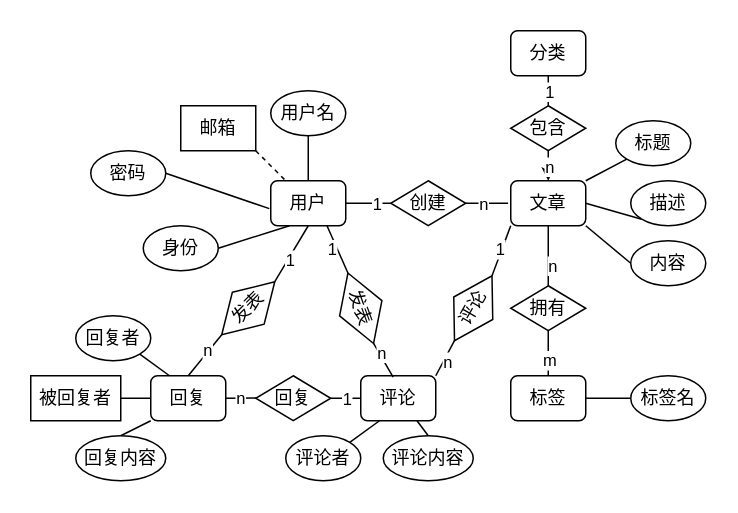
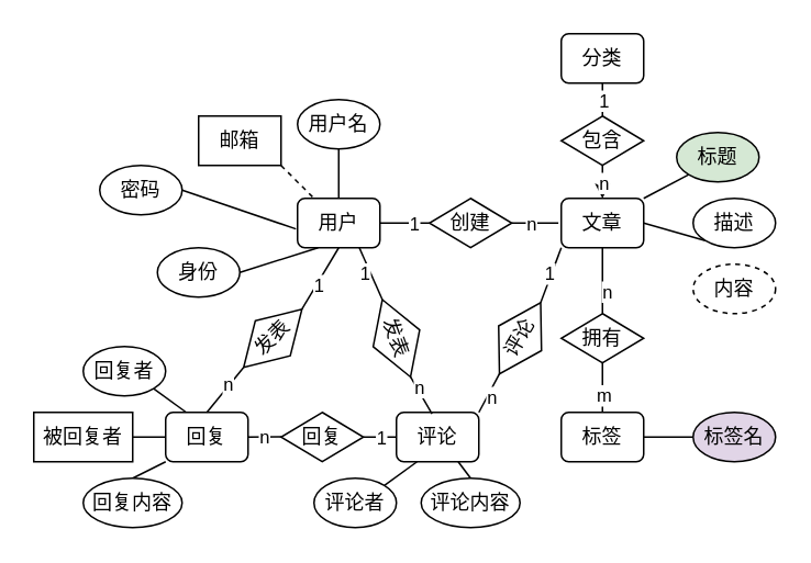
  <mxCell id="0" />
  <mxCell id="1" parent="0" />
  <mxCell id="2" style="edgeStyle=none;html=1;exitX=1;exitY=0.5;exitDx=0;exitDy=0;entryX=0;entryY=0.5;entryDx=0;entryDy=0;endArrow=none;endFill=0;" parent="1" source="8" target="50" edge="1"><mxGeometry relative="1" as="geometry" /></mxCell>
  <mxCell id="3" value="1" style="edgeLabel;html=1;align=center;verticalAlign=middle;resizable=0;points=[];" parent="2" vertex="1" connectable="0"><mxGeometry x="0.516" relative="1" as="geometry"><mxPoint x="-3" as="offset" /></mxGeometry></mxCell>
  <mxCell id="4" style="edgeStyle=none;html=1;exitX=0.75;exitY=1;exitDx=0;exitDy=0;entryX=0;entryY=0.5;entryDx=0;entryDy=0;endArrow=none;endFill=0;" parent="1" source="8" target="53" edge="1"><mxGeometry relative="1" as="geometry" /></mxCell>
  <mxCell id="5" value="1" style="edgeLabel;html=1;align=center;verticalAlign=middle;resizable=0;points=[];" parent="4" vertex="1" connectable="0"><mxGeometry x="0.287" relative="1" as="geometry"><mxPoint x="-6" y="-5" as="offset" /></mxGeometry></mxCell>
  <mxCell id="6" style="edgeStyle=none;html=1;exitX=0.5;exitY=1;exitDx=0;exitDy=0;entryX=1;entryY=0.5;entryDx=0;entryDy=0;endArrow=none;endFill=0;" parent="1" source="8" target="59" edge="1"><mxGeometry relative="1" as="geometry" /></mxCell>
  <mxCell id="7" value="1" style="edgeLabel;html=1;align=center;verticalAlign=middle;resizable=0;points=[];" parent="6" vertex="1" connectable="0"><mxGeometry x="0.178" y="1" relative="1" as="geometry"><mxPoint as="offset" /></mxGeometry></mxCell>
  <mxCell id="8" value="用户" style="rounded=1;whiteSpace=wrap;html=1;" parent="1" vertex="1"><mxGeometry x="180" y="120" width="50" height="30" as="geometry" /></mxCell>
  <mxCell id="9" style="edgeStyle=none;html=1;exitX=0.5;exitY=1;exitDx=0;exitDy=0;endArrow=none;endFill=0;entryX=0.5;entryY=0;entryDx=0;entryDy=0;" parent="1" source="10" target="8" edge="1"><mxGeometry relative="1" as="geometry" /></mxCell>
  <mxCell id="10" value="用户名" style="ellipse;whiteSpace=wrap;html=1;" parent="1" vertex="1"><mxGeometry x="180" y="60" width="50" height="30" as="geometry" /></mxCell>
  <mxCell id="11" style="edgeStyle=none;html=1;exitX=1;exitY=1;exitDx=0;exitDy=0;endArrow=none;endFill=0;dashed=1;" parent="1" source="12" target="8" edge="1"><mxGeometry relative="1" as="geometry" /></mxCell>
  <mxCell id="12" value="邮箱" style="whiteSpace=wrap;html=1;rounded=0;" parent="1" vertex="1"><mxGeometry x="120" y="70" width="50" height="30" as="geometry" /></mxCell>
  <mxCell id="13" style="edgeStyle=none;html=1;exitX=1;exitY=0.5;exitDx=0;exitDy=0;entryX=-0.019;entryY=0.62;entryDx=0;entryDy=0;entryPerimeter=0;endArrow=none;endFill=0;" parent="1" source="14" target="8" edge="1"><mxGeometry relative="1" as="geometry" /></mxCell>
  <mxCell id="14" value="密码" style="ellipse;whiteSpace=wrap;html=1;" parent="1" vertex="1"><mxGeometry x="60" y="100" width="50" height="30" as="geometry" /></mxCell>
  <mxCell id="15" style="edgeStyle=none;html=1;exitX=1;exitY=0.5;exitDx=0;exitDy=0;entryX=0.25;entryY=1;entryDx=0;entryDy=0;endArrow=none;endFill=0;" parent="1" source="16" target="8" edge="1"><mxGeometry relative="1" as="geometry" /></mxCell>
  <mxCell id="16" value="身份" style="ellipse;whiteSpace=wrap;html=1;" parent="1" vertex="1"><mxGeometry x="95" y="150" width="50" height="30" as="geometry" /></mxCell>
  <mxCell id="17" style="edgeStyle=none;html=1;exitX=0.5;exitY=1;exitDx=0;exitDy=0;entryX=0.5;entryY=0;entryDx=0;entryDy=0;endArrow=none;endFill=0;" parent="1" source="19" target="68" edge="1"><mxGeometry relative="1" as="geometry" /></mxCell>
  <mxCell id="18" value="n" style="edgeLabel;html=1;align=center;verticalAlign=middle;resizable=0;points=[];" parent="17" vertex="1" connectable="0"><mxGeometry x="0.281" y="2" relative="1" as="geometry"><mxPoint as="offset" /></mxGeometry></mxCell>
  <mxCell id="19" value="文章" style="rounded=1;whiteSpace=wrap;html=1;" parent="1" vertex="1"><mxGeometry x="340" y="120" width="50" height="30" as="geometry" /></mxCell>
  <mxCell id="20" style="edgeStyle=none;html=1;exitX=0;exitY=1;exitDx=0;exitDy=0;entryX=1;entryY=0;entryDx=0;entryDy=0;endArrow=none;endFill=0;" parent="1" source="21" target="19" edge="1"><mxGeometry relative="1" as="geometry" /></mxCell>
- <mxCell id="21" value="标题" style="ellipse;whiteSpace=wrap;html=1;" parent="1" vertex="1"><mxGeometry x="410" y="80" width="50" height="30" as="geometry" /></mxCell>
+ <mxCell id="21" value="标题" style="ellipse;whiteSpace=wrap;html=1;fillColor=#d5e8d4;" parent="1" vertex="1"><mxGeometry x="410" y="80" width="50" height="30" as="geometry" /></mxCell>
  <mxCell id="22" style="edgeStyle=none;html=1;exitX=0;exitY=1;exitDx=0;exitDy=0;entryX=1;entryY=0.5;entryDx=0;entryDy=0;endArrow=none;endFill=0;" parent="1" source="23" target="19" edge="1"><mxGeometry relative="1" as="geometry" /></mxCell>
  <mxCell id="23" value="描述" style="ellipse;whiteSpace=wrap;html=1;" parent="1" vertex="1"><mxGeometry x="420" y="120" width="50" height="30" as="geometry" /></mxCell>
- <mxCell id="24" style="edgeStyle=none;html=1;exitX=0;exitY=0.5;exitDx=0;exitDy=0;entryX=1;entryY=1;entryDx=0;entryDy=0;endArrow=none;endFill=0;" parent="1" source="25" target="19" edge="1"><mxGeometry relative="1" as="geometry" /></mxCell>
- <mxCell id="25" value="内容" style="ellipse;whiteSpace=wrap;html=1;" parent="1" vertex="1"><mxGeometry x="420" y="160" width="50" height="30" as="geometry" /></mxCell>
+ <mxCell id="25" value="内容" style="ellipse;whiteSpace=wrap;html=1;dashed=1;" parent="1" vertex="1"><mxGeometry x="420" y="160" width="50" height="30" as="geometry" /></mxCell>
  <mxCell id="26" style="edgeStyle=none;html=1;exitX=0.5;exitY=1;exitDx=0;exitDy=0;entryX=0.5;entryY=0;entryDx=0;entryDy=0;endArrow=none;endFill=0;" parent="1" source="28" target="65" edge="1"><mxGeometry relative="1" as="geometry" /></mxCell>
  <mxCell id="27" value="1" style="edgeLabel;html=1;align=center;verticalAlign=middle;resizable=0;points=[];" parent="26" vertex="1" connectable="0"><mxGeometry x="0.428" relative="1" as="geometry"><mxPoint y="-4" as="offset" /></mxGeometry></mxCell>
  <mxCell id="28" value="分类" style="rounded=1;whiteSpace=wrap;html=1;" parent="1" vertex="1"><mxGeometry x="340" y="20" width="50" height="30" as="geometry" /></mxCell>
  <mxCell id="29" value="标签" style="rounded=1;whiteSpace=wrap;html=1;" parent="1" vertex="1"><mxGeometry x="340" y="250" width="50" height="30" as="geometry" /></mxCell>
  <mxCell id="30" style="edgeStyle=none;html=1;exitX=0;exitY=0.5;exitDx=0;exitDy=0;entryX=1;entryY=0.5;entryDx=0;entryDy=0;endArrow=none;endFill=0;" parent="1" source="31" target="29" edge="1"><mxGeometry relative="1" as="geometry" /></mxCell>
- <mxCell id="31" value="标签名" style="ellipse;whiteSpace=wrap;html=1;" parent="1" vertex="1"><mxGeometry x="420" y="250" width="50" height="30" as="geometry" /></mxCell>
+ <mxCell id="31" value="标签名" style="ellipse;whiteSpace=wrap;html=1;fillColor=#e1d5e7;" parent="1" vertex="1"><mxGeometry x="420" y="250" width="50" height="30" as="geometry" /></mxCell>
  <mxCell id="32" style="edgeStyle=none;html=1;exitX=1;exitY=0;exitDx=0;exitDy=0;entryX=0;entryY=0.5;entryDx=0;entryDy=0;endArrow=none;endFill=0;" parent="1" source="34" target="56" edge="1"><mxGeometry relative="1" as="geometry" /></mxCell>
  <mxCell id="33" value="n" style="edgeLabel;html=1;align=center;verticalAlign=middle;resizable=0;points=[];" parent="32" vertex="1" connectable="0"><mxGeometry x="0.382" y="1" relative="1" as="geometry"><mxPoint y="7" as="offset" /></mxGeometry></mxCell>
  <mxCell id="34" value="评论" style="rounded=1;whiteSpace=wrap;html=1;" parent="1" vertex="1"><mxGeometry x="240" y="250" width="50" height="30" as="geometry" /></mxCell>
  <mxCell id="35" style="edgeStyle=none;html=1;exitX=1;exitY=0;exitDx=0;exitDy=0;entryX=0.25;entryY=1;entryDx=0;entryDy=0;endArrow=none;endFill=0;" parent="1" source="36" target="34" edge="1"><mxGeometry relative="1" as="geometry" /></mxCell>
  <mxCell id="36" value="评论者" style="ellipse;whiteSpace=wrap;html=1;" parent="1" vertex="1"><mxGeometry x="190" y="290" width="50" height="30" as="geometry" /></mxCell>
  <mxCell id="37" style="edgeStyle=none;html=1;exitX=0.5;exitY=0;exitDx=0;exitDy=0;entryX=0.75;entryY=1;entryDx=0;entryDy=0;endArrow=none;endFill=0;" parent="1" source="38" target="34" edge="1"><mxGeometry relative="1" as="geometry" /></mxCell>
  <mxCell id="38" value="评论内容" style="ellipse;whiteSpace=wrap;html=1;" parent="1" vertex="1"><mxGeometry x="255" y="290" width="60" height="30" as="geometry" /></mxCell>
  <mxCell id="39" style="edgeStyle=none;html=1;exitX=1;exitY=0.5;exitDx=0;exitDy=0;entryX=0.076;entryY=0.496;entryDx=0;entryDy=0;entryPerimeter=0;endArrow=none;endFill=0;" parent="1" source="41" target="62" edge="1"><mxGeometry relative="1" as="geometry" /></mxCell>
  <mxCell id="40" value="n" style="edgeLabel;html=1;align=center;verticalAlign=middle;resizable=0;points=[];" parent="39" vertex="1" connectable="0"><mxGeometry x="0.308" y="1" relative="1" as="geometry"><mxPoint x="-6" y="1" as="offset" /></mxGeometry></mxCell>
  <mxCell id="41" value="回复" style="rounded=1;whiteSpace=wrap;html=1;" parent="1" vertex="1"><mxGeometry x="100" y="250" width="50" height="30" as="geometry" /></mxCell>
  <mxCell id="42" style="edgeStyle=none;html=1;exitX=1;exitY=1;exitDx=0;exitDy=0;entryX=0.25;entryY=0;entryDx=0;entryDy=0;endArrow=none;endFill=0;" parent="1" source="43" target="41" edge="1"><mxGeometry relative="1" as="geometry" /></mxCell>
  <mxCell id="43" value="回复者" style="ellipse;whiteSpace=wrap;html=1;" parent="1" vertex="1"><mxGeometry x="50" y="210" width="50" height="30" as="geometry" /></mxCell>
  <mxCell id="44" style="edgeStyle=none;html=1;exitX=1;exitY=0.5;exitDx=0;exitDy=0;entryX=0;entryY=0.5;entryDx=0;entryDy=0;endArrow=none;endFill=0;" parent="1" source="45" target="41" edge="1"><mxGeometry relative="1" as="geometry" /></mxCell>
  <mxCell id="45" value="被回复者" style="whiteSpace=wrap;html=1;rounded=0;" parent="1" vertex="1"><mxGeometry x="20" y="250" width="60" height="30" as="geometry" /></mxCell>
  <mxCell id="46" style="edgeStyle=none;html=1;exitX=0.5;exitY=0;exitDx=0;exitDy=0;entryX=0;entryY=1;entryDx=0;entryDy=0;endArrow=none;endFill=0;" parent="1" source="47" target="41" edge="1"><mxGeometry relative="1" as="geometry" /></mxCell>
  <mxCell id="47" value="回复内容" style="ellipse;whiteSpace=wrap;html=1;" parent="1" vertex="1"><mxGeometry x="50" y="290" width="60" height="30" as="geometry" /></mxCell>
  <mxCell id="48" style="edgeStyle=none;html=1;exitX=1;exitY=0.5;exitDx=0;exitDy=0;entryX=-0.035;entryY=0.5;entryDx=0;entryDy=0;entryPerimeter=0;endArrow=none;endFill=0;" parent="1" source="50" target="19" edge="1"><mxGeometry relative="1" as="geometry" /></mxCell>
  <mxCell id="49" value="n" style="edgeLabel;html=1;align=center;verticalAlign=middle;resizable=0;points=[];" parent="48" vertex="1" connectable="0"><mxGeometry x="-0.229" relative="1" as="geometry"><mxPoint as="offset" /></mxGeometry></mxCell>
  <mxCell id="50" value="创建" style="rhombus;whiteSpace=wrap;html=1;" parent="1" vertex="1"><mxGeometry x="260" y="120" width="50" height="30" as="geometry" /></mxCell>
  <mxCell id="51" style="edgeStyle=none;html=1;exitX=1;exitY=0.5;exitDx=0;exitDy=0;entryX=0.432;entryY=0.028;entryDx=0;entryDy=0;entryPerimeter=0;endArrow=none;endFill=0;" parent="1" source="53" target="34" edge="1"><mxGeometry relative="1" as="geometry" /></mxCell>
  <mxCell id="52" value="n" style="edgeLabel;html=1;align=center;verticalAlign=middle;resizable=0;points=[];" parent="51" vertex="1" connectable="0"><mxGeometry x="-0.406" y="1" relative="1" as="geometry"><mxPoint as="offset" /></mxGeometry></mxCell>
  <mxCell id="53" value="发表" style="rhombus;whiteSpace=wrap;html=1;rotation=70;" parent="1" vertex="1"><mxGeometry x="215" y="190" width="50" height="30" as="geometry" /></mxCell>
  <mxCell id="54" style="edgeStyle=none;html=1;exitX=1;exitY=0.5;exitDx=0;exitDy=0;entryX=0;entryY=1;entryDx=0;entryDy=0;endArrow=none;endFill=0;" parent="1" source="56" target="19" edge="1"><mxGeometry relative="1" as="geometry" /></mxCell>
  <mxCell id="55" value="1" style="edgeLabel;html=1;align=center;verticalAlign=middle;resizable=0;points=[];" parent="54" vertex="1" connectable="0"><mxGeometry x="-0.384" y="-1" relative="1" as="geometry"><mxPoint y="-8" as="offset" /></mxGeometry></mxCell>
  <mxCell id="56" value="评论" style="rhombus;whiteSpace=wrap;html=1;rotation=-60;" parent="1" vertex="1"><mxGeometry x="290" y="190" width="50" height="30" as="geometry" /></mxCell>
  <mxCell id="57" style="edgeStyle=none;html=1;exitX=0;exitY=0.5;exitDx=0;exitDy=0;entryX=0.5;entryY=0;entryDx=0;entryDy=0;endArrow=none;endFill=0;" parent="1" source="59" target="41" edge="1"><mxGeometry relative="1" as="geometry" /></mxCell>
  <mxCell id="58" value="n" style="edgeLabel;html=1;align=center;verticalAlign=middle;resizable=0;points=[];" parent="57" vertex="1" connectable="0"><mxGeometry x="-0.228" y="-1" relative="1" as="geometry"><mxPoint as="offset" /></mxGeometry></mxCell>
  <mxCell id="59" value="发表" style="rhombus;whiteSpace=wrap;html=1;rotation=-45;" parent="1" vertex="1"><mxGeometry x="140" y="190" width="50" height="30" as="geometry" /></mxCell>
  <mxCell id="60" style="edgeStyle=none;html=1;exitX=1;exitY=0.5;exitDx=0;exitDy=0;endArrow=none;endFill=0;" parent="1" source="62" target="34" edge="1"><mxGeometry relative="1" as="geometry" /></mxCell>
  <mxCell id="61" value="1" style="edgeLabel;html=1;align=center;verticalAlign=middle;resizable=0;points=[];" parent="60" vertex="1" connectable="0"><mxGeometry x="-0.362" y="1" relative="1" as="geometry"><mxPoint x="4" y="1" as="offset" /></mxGeometry></mxCell>
  <mxCell id="62" value="回复" style="rhombus;whiteSpace=wrap;html=1;" parent="1" vertex="1"><mxGeometry x="170" y="250" width="50" height="30" as="geometry" /></mxCell>
  <mxCell id="63" style="edgeStyle=none;html=1;exitX=0.5;exitY=1;exitDx=0;exitDy=0;entryX=0.5;entryY=0;entryDx=0;entryDy=0;endArrow=classic;endFill=0;" parent="1" source="65" target="19" edge="1"><mxGeometry relative="1" as="geometry" /></mxCell>
  <mxCell id="64" value="n" style="edgeLabel;html=1;align=center;verticalAlign=middle;resizable=0;points=[];" parent="63" vertex="1" connectable="0"><mxGeometry x="-0.279" relative="1" as="geometry"><mxPoint y="3" as="offset" /></mxGeometry></mxCell>
  <mxCell id="65" value="包含" style="rhombus;whiteSpace=wrap;html=1;" parent="1" vertex="1"><mxGeometry x="340" y="70" width="50" height="30" as="geometry" /></mxCell>
  <mxCell id="66" style="edgeStyle=none;html=1;exitX=0.5;exitY=1;exitDx=0;exitDy=0;entryX=0.5;entryY=0;entryDx=0;entryDy=0;endArrow=none;endFill=0;" parent="1" source="68" target="29" edge="1"><mxGeometry relative="1" as="geometry" /></mxCell>
  <mxCell id="67" value="m" style="edgeLabel;html=1;align=center;verticalAlign=middle;resizable=0;points=[];" parent="66" vertex="1" connectable="0"><mxGeometry x="0.246" y="1" relative="1" as="geometry"><mxPoint x="-1" as="offset" /></mxGeometry></mxCell>
  <mxCell id="68" value="拥有" style="rhombus;whiteSpace=wrap;html=1;" parent="1" vertex="1"><mxGeometry x="340" y="190" width="50" height="30" as="geometry" /></mxCell>
